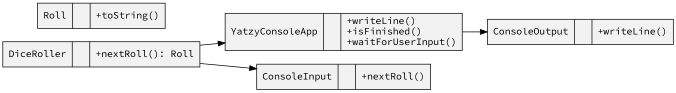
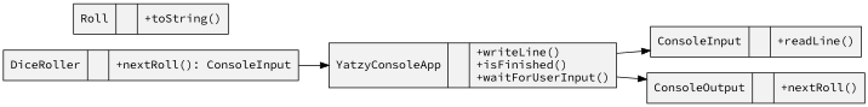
  digraph {
    fontname="Source Code Pro"
    rankdir=LR
    node [fillcolor=gray95 fontname="Source Code Pro" shape=record style=filled]
    edge [fontname="Source Code Pro"]
    n1 [label="{YatzyConsoleApp||+writeLine()\l+isFinished()\l+waitForUserInput()}"]
-   n2 [label="{ConsoleInput||+nextRoll()}"]
-   n3 [label="{ConsoleOutput||+writeLine()}"]
-   n4 [label="{DiceRoller||+nextRoll(): Roll}"]
+   n2 [label="{ConsoleInput||+readLine()}"]
+   n3 [label="{ConsoleOutput||+nextRoll()}"]
+   n4 [label="{DiceRoller||+nextRoll(): ConsoleInput}"]
    n5 [label="{Roll||+toString()}"]
-   n4 -> n2
+   n1 -> n2
    n1 -> n3
    n4 -> n1
  }
